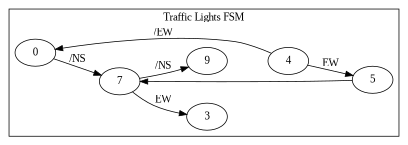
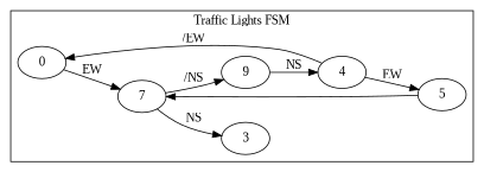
  digraph {
    fontname="Liberation Serif"
    rankdir=LR
    node [fontname="Liberation Serif"]
    edge [fontname="Liberation Serif"]
    0
    n2 [label=7]
    n3 [label=9]
    3
    4
    5
    subgraph cluster_1 {
      label="Traffic Lights FSM"
      0
      n2
      n3
      3
      4
      5
    }
-   0 -> n2 [label="/NS"]
+   0 -> n2 [label=EW]
    n2 -> n3 [label="/NS"]
-   n2 -> 3 [label=EW]
+   n2 -> 3 [label=NS]
+   n3 -> 4 [label=NS]
    4 -> 0 [label="/EW"]
    4 -> 5 [label=EW]
    5 -> n2
  }
